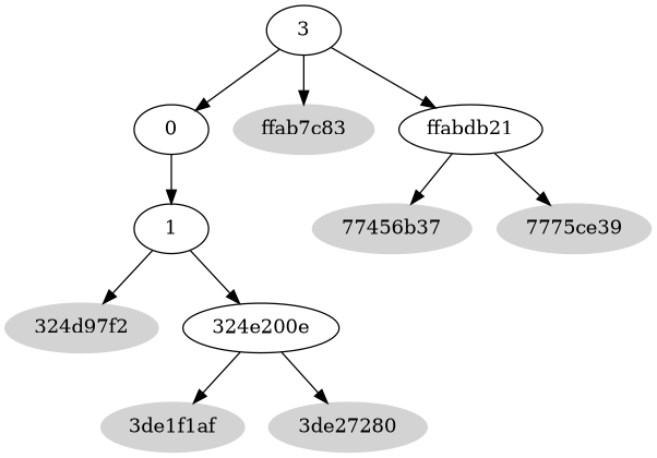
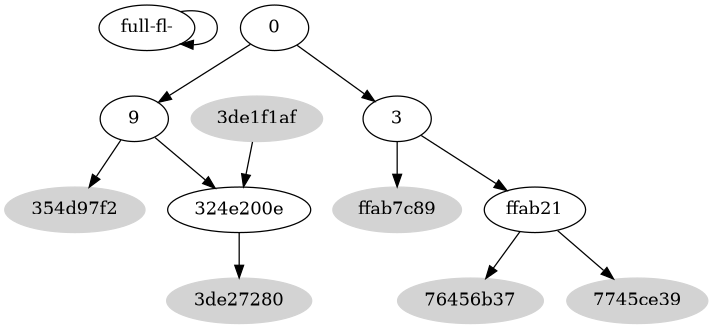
  digraph {
+   "full-fl-"
    0
-   1
+   1 [label=9]
    n4 [label=3]
-   "324d97f2" [color=lightgrey style=filled]
+   "324d97f2" [color=lightgrey style=filled label="354d97f2"]
    "324e200e"
-   ffab7c89 [color=lightgrey style=filled label=ffab7c83]
-   ffabdb21
+   ffab7c89 [color=lightgrey style=filled]
+   ffabdb21 [label=ffab21]
    "3de1f1af" [color=lightgrey style=filled]
    n10 [color=lightgrey label="3de27280" style=filled]
-   "77456b37" [color=lightgrey style=filled]
-   "7745ce39" [color=lightgrey style=filled label="7775ce39"]
+   "77456b37" [color=lightgrey style=filled label="76456b37"]
+   "7745ce39" [color=lightgrey style=filled]
+   "full-fl-" -> "full-fl-"
    0 -> 1
-   n4 -> 0
+   0 -> n4
    1 -> "324d97f2"
    1 -> "324e200e"
    n4 -> ffab7c89
    n4 -> ffabdb21
-   "324e200e" -> "3de1f1af"
+   "3de1f1af" -> "324e200e"
    "324e200e" -> n10
    ffabdb21 -> "77456b37"
    ffabdb21 -> "7745ce39"
  }
